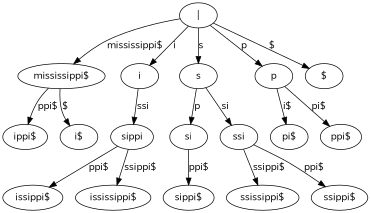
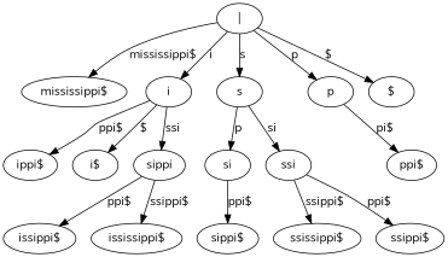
  digraph {
    fontname="Open Sans"
    node [fontname="Open Sans"]
    edge [fontname="Open Sans"]
    n1 [label="mississippi$"]
    "|"
    n3 [label=i]
    n4 [label=s]
    n5 [label=p]
    n6 [label="$"]
    n7 [label=sippi]
    n8 [label="ippi$"]
    n9 [label="i$"]
    n10 [label=ssi]
    n11 [label=si]
    n12 [label="ppi$"]
-   n13 [label="pi$"]
    n14 [label="ississippi$"]
    n15 [label="issippi$"]
    n16 [label="ssissippi$"]
    n17 [label="ssippi$"]
    n18 [label="sippi$"]
    "|" -> n1 [label="mississippi$"]
    "|" -> n3 [label=i]
    "|" -> n4 [label=s]
    "|" -> n5 [label=p]
    "|" -> n6 [label="$"]
    n3 -> n7 [label=ssi]
-   n1 -> n8 [label="ppi$"]
-   n1 -> n9 [label="$"]
+   n3 -> n8 [label="ppi$"]
+   n3 -> n9 [label="$"]
    n4 -> n10 [label=si]
    n4 -> n11 [label=p]
    n5 -> n12 [label="pi$"]
-   n5 -> n13 [label="i$"]
    n7 -> n14 [label="ssippi$"]
    n7 -> n15 [label="ppi$"]
    n10 -> n16 [label="ssippi$"]
    n10 -> n17 [label="ppi$"]
    n11 -> n18 [label="ppi$"]
  }
